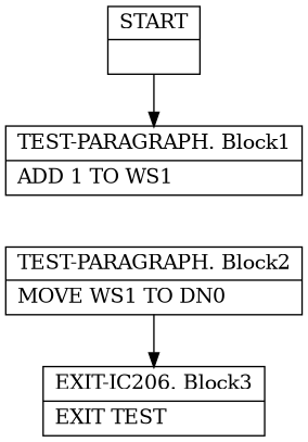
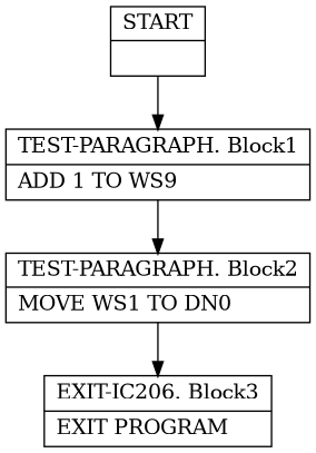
  digraph {
    node [shape=record]
    edge [arrowtail=empty]
    n1 [label="{START|}"]
-   n2 [label="{TEST-PARAGRAPH. Block1|    ADD 1 TO WS1\l}"]
+   n2 [label="{TEST-PARAGRAPH. Block1|    ADD 1 TO WS9\l}"]
    n3 [label="{TEST-PARAGRAPH. Block2|    MOVE WS1 TO DN0\l}"]
-   n4 [label="{EXIT-IC206. Block3|    EXIT TEST\l}"]
+   n4 [label="{EXIT-IC206. Block3|    EXIT PROGRAM\l}"]
    n1 -> n2
+   n2 -> n3
    n3 -> n4
  }
